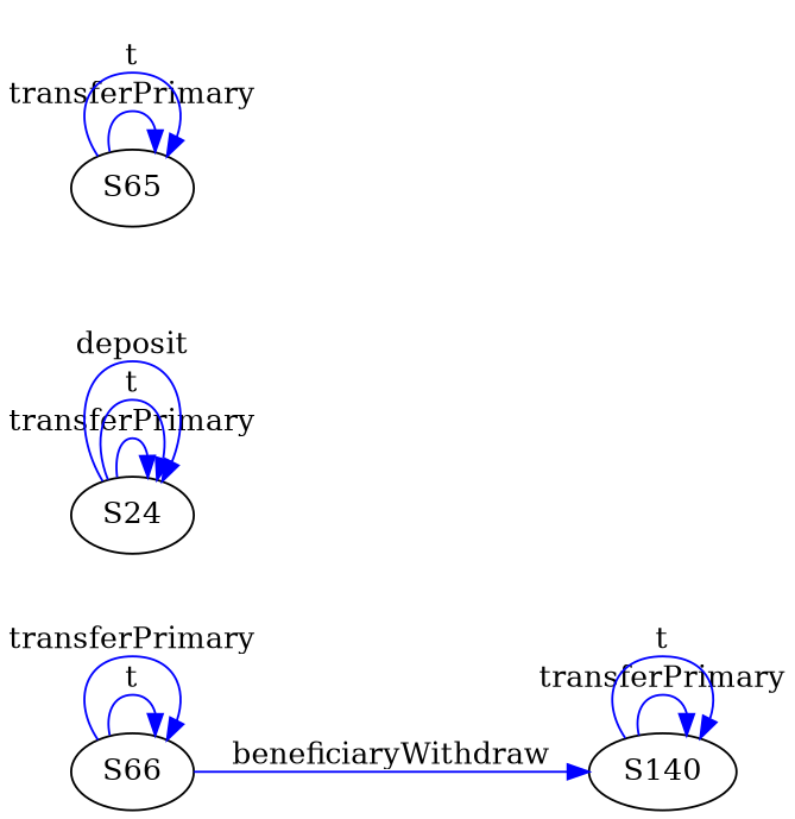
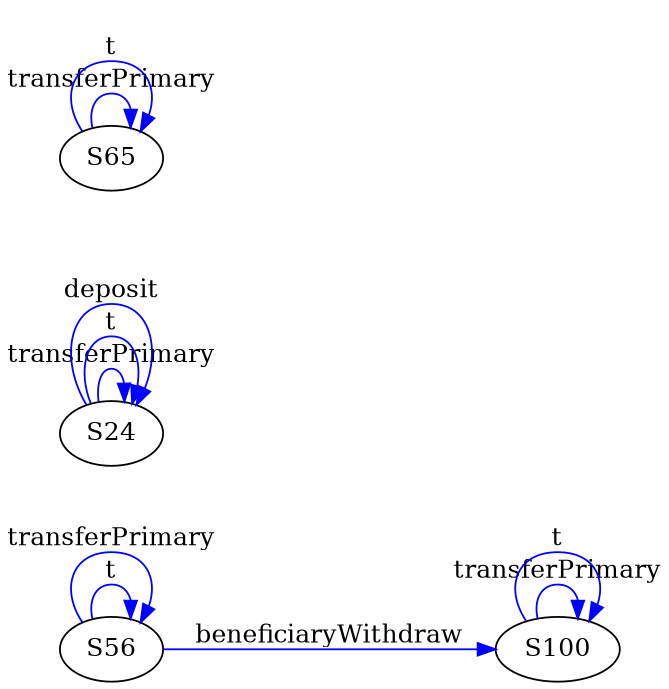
  digraph {
    rankdir=LR
    edge [color=blue]
-   S66
-   S100 [label=S140]
+   S66 [label=S56]
+   S100
    S24
    S65
    S66 -> S66 [label=t]
    S66 -> S66 [label=transferPrimary]
    S66 -> S100 [label=beneficiaryWithdraw]
    S100 -> S100 [label=transferPrimary]
    S100 -> S100 [label=t]
    S24 -> S24 [label=transferPrimary]
    S24 -> S24 [label=t]
    S24 -> S24 [label=deposit]
    S65 -> S65 [label=transferPrimary]
    S65 -> S65 [label=t]
  }
